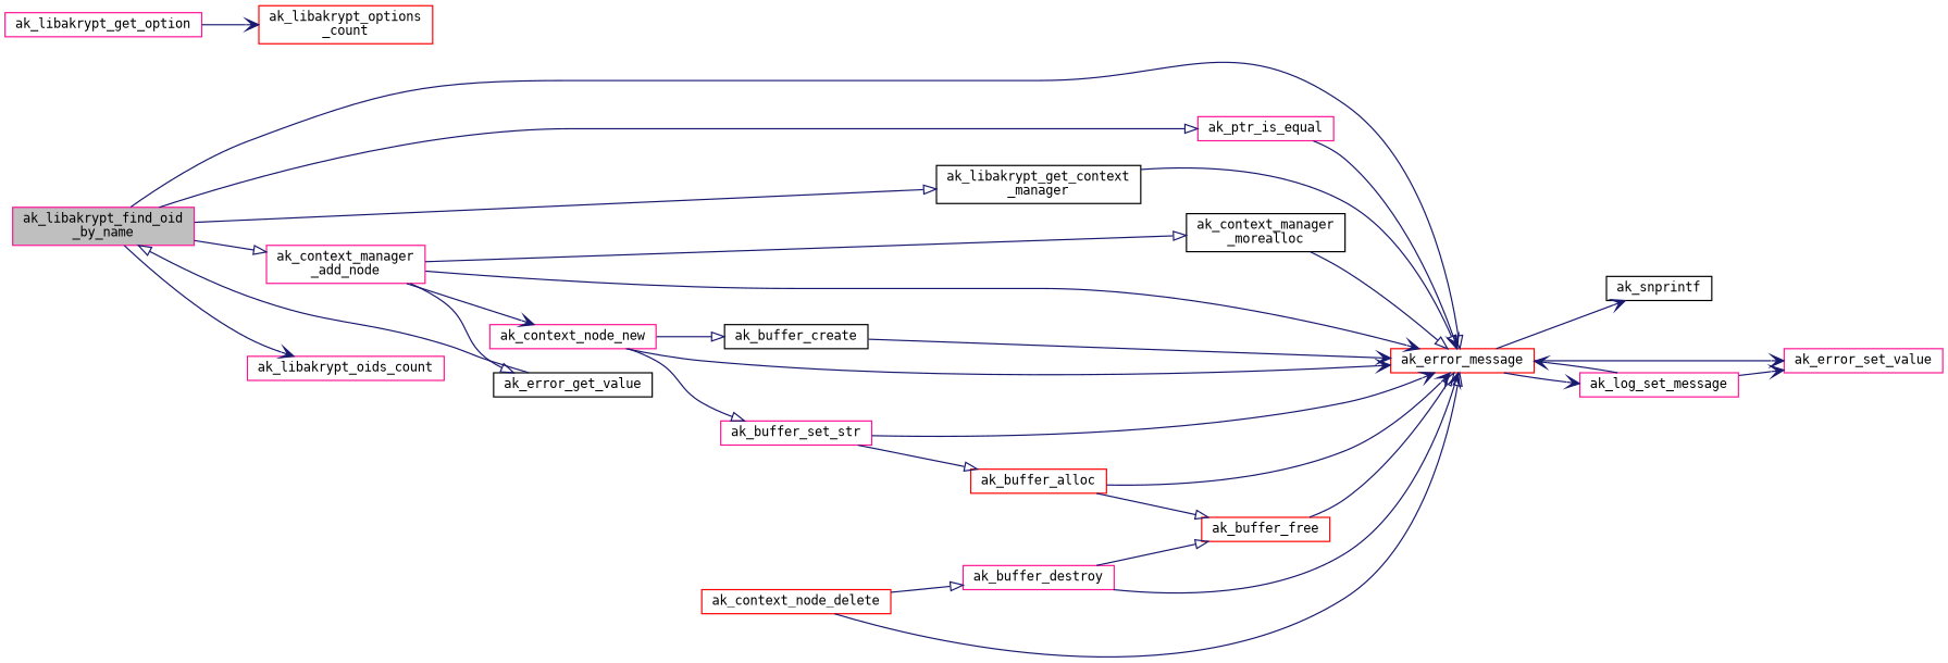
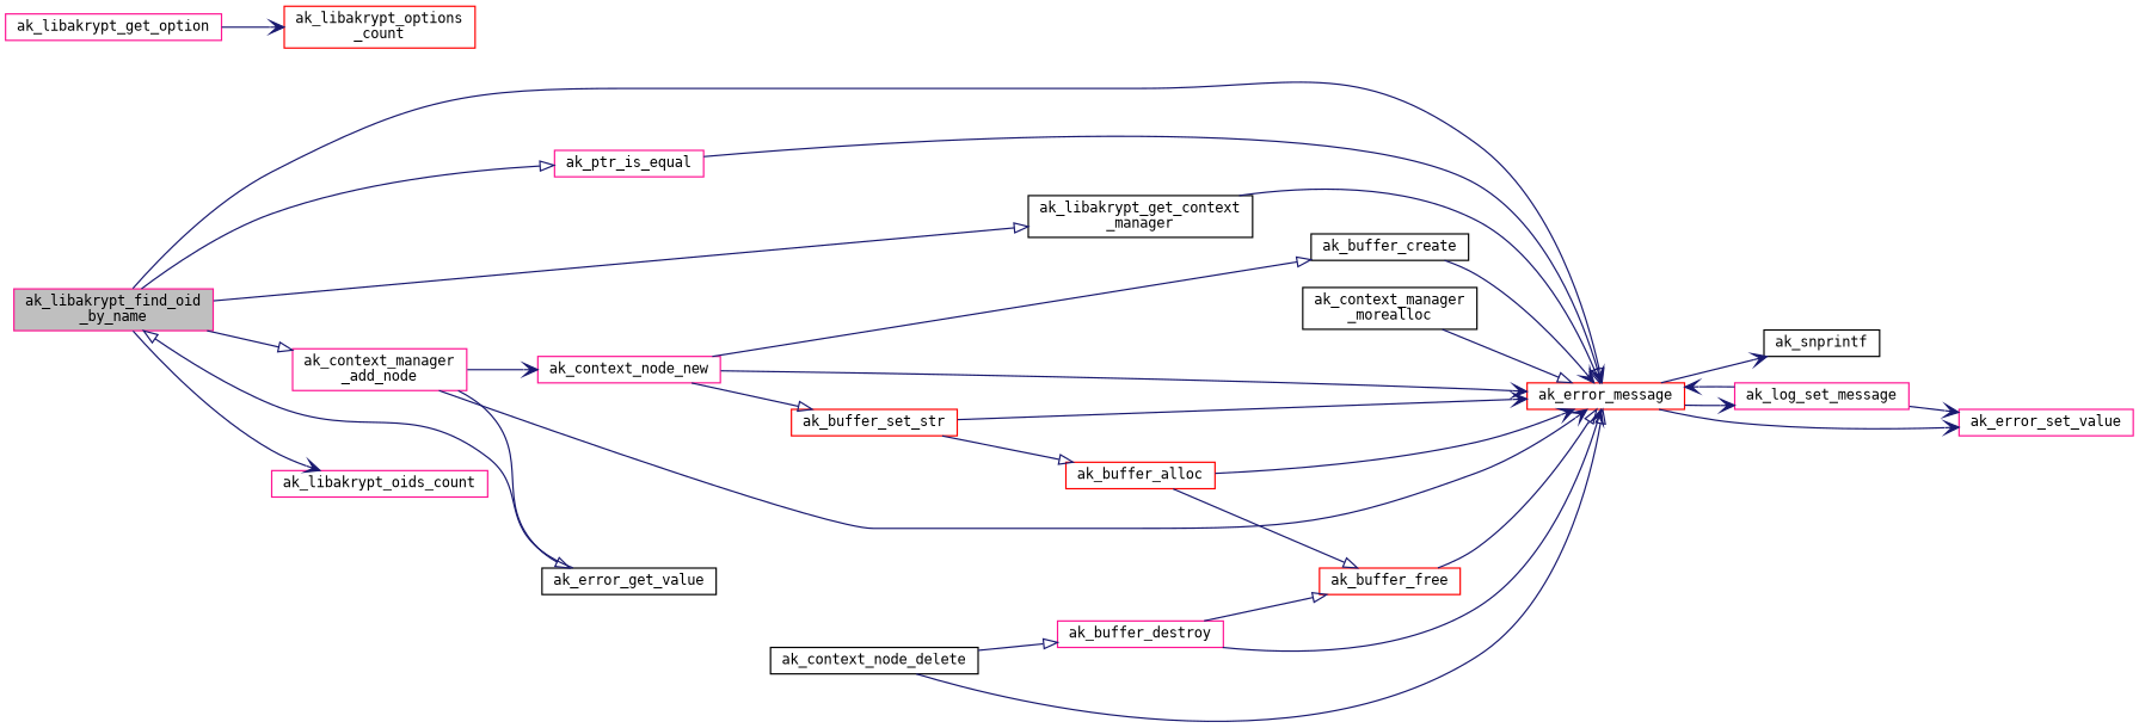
  digraph {
    fontname="DejaVu Sans Mono"
    rankdir=LR
    node [color=deeppink fillcolor=white fontname="DejaVu Sans Mono" fontsize=10 shape=record style=filled]
    edge [arrowhead=onormal color=midnightblue fontname="DejaVu Sans Mono" fontsize=10 labelfontname=Helvetica labelfontsize=10 style=solid]
    n1 [fillcolor=grey75 fontcolor=black height=0.2 label="ak_libakrypt_find_oid\l_by_name" width=0.4]
    n2 [height=0.2 label=ak_ptr_is_equal width=0.4]
    n3 [color=red height=0.2 label=ak_error_message width=0.4]
    n4 [height=0.2 label=ak_libakrypt_oids_count width=0.4]
    n5 [height=0.2 label="ak_context_manager\l_add_node" width=0.4]
    n6 [color=black height=0.2 label="ak_libakrypt_get_context\l_manager" width=0.4]
    n7 [color=black height=0.2 label=ak_snprintf width=0.4]
    n8 [height=0.2 label=ak_log_set_message width=0.4]
    n9 [height=0.2 label=ak_error_set_value width=0.4]
    n10 [color=black height=0.2 label=ak_error_get_value width=0.4]
    n11 [color=black height=0.2 label="ak_context_manager\l_morealloc" width=0.4]
    n12 [height=0.2 label=ak_context_node_new width=0.4]
    n13 [color=black height=0.2 label=ak_buffer_create width=0.4]
-   n14 [height=0.2 label=ak_buffer_set_str width=0.4]
+   n14 [color=red height=0.2 label=ak_buffer_set_str width=0.4]
    n15 [height=0.2 label=ak_libakrypt_get_option width=0.4]
    n16 [color=red height=0.2 label="ak_libakrypt_options\l_count" width=0.4]
-   n17 [color=red height=0.2 label=ak_context_node_delete width=0.4]
+   n17 [color=black height=0.2 label=ak_context_node_delete width=0.4]
    n18 [height=0.2 label=ak_buffer_destroy width=0.4]
    n19 [color=red height=0.2 label=ak_buffer_alloc width=0.4]
    n20 [color=red height=0.2 label=ak_buffer_free width=0.4]
    n1 -> n2
    n1 -> n3
    n1 -> n4 [arrowhead=vee]
    n1 -> n5
    n1 -> n6
    n2 -> n3 [arrowhead=vee]
    n3 -> n7 [arrowhead=vee]
    n3 -> n8 [arrowhead=vee]
    n3 -> n9 [arrowhead=vee]
    n5 -> n3 [arrowhead=vee]
    n5 -> n10
-   n5 -> n11
    n5 -> n12 [arrowhead=vee]
    n6 -> n3
    n8 -> n3 [arrowhead=vee]
    n8 -> n9 [arrowhead=vee]
    n10 -> n1
    n11 -> n3
    n12 -> n3 [arrowhead=vee]
    n12 -> n13
    n12 -> n14
    n13 -> n3 [arrowhead=vee]
    n14 -> n3 [arrowhead=vee]
    n14 -> n19
    n15 -> n16 [arrowhead=vee]
    n17 -> n3
    n17 -> n18
    n18 -> n3 [arrowhead=vee]
    n18 -> n20
    n19 -> n3 [arrowhead=vee]
    n19 -> n20
    n20 -> n3
  }
